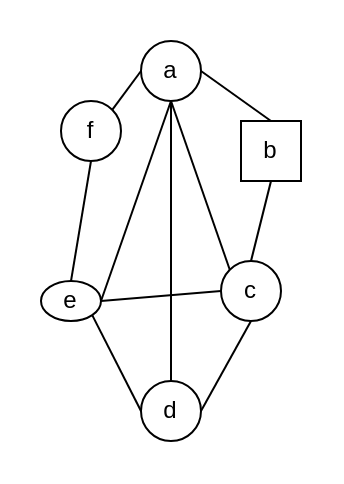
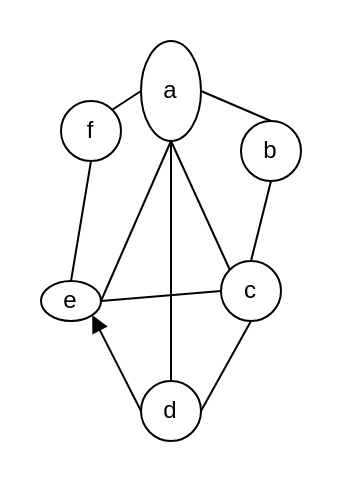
  <mxCell id="0" />
  <mxCell id="1" parent="0" />
  <mxCell id="2" value="f" style="ellipse;whiteSpace=wrap;html=1;aspect=fixed;" vertex="1" parent="1"><mxGeometry x="30" y="50" width="30" height="30" as="geometry" /></mxCell>
- <mxCell id="3" value="a" style="ellipse;whiteSpace=wrap;html=1;aspect=fixed;" vertex="1" parent="1"><mxGeometry x="70" width="30" height="30" as="geometry" y="20" /></mxCell>
- <mxCell id="4" value="b" style="whiteSpace=wrap;html=1;aspect=fixed;rounded=0;" vertex="1" parent="1"><mxGeometry x="120" y="60" width="30" height="30" as="geometry" /></mxCell>
+ <mxCell id="3" value="a" style="ellipse;whiteSpace=wrap;html=1;aspect=fixed;" vertex="1" parent="1"><mxGeometry x="70" y="20" width="30" height="50" as="geometry" /></mxCell>
+ <mxCell id="4" value="b" style="ellipse;whiteSpace=wrap;html=1;aspect=fixed;" vertex="1" parent="1"><mxGeometry x="120" y="60" width="30" height="30" as="geometry" /></mxCell>
  <mxCell id="5" value="e" style="ellipse;whiteSpace=wrap;html=1;aspect=fixed;" vertex="1" parent="1"><mxGeometry x="20" y="140" width="30" height="20" as="geometry" /></mxCell>
  <mxCell id="6" value="d" style="ellipse;whiteSpace=wrap;html=1;aspect=fixed;" vertex="1" parent="1"><mxGeometry x="70" y="190" width="30" height="30" as="geometry" /></mxCell>
  <mxCell id="7" value="c" style="ellipse;whiteSpace=wrap;html=1;aspect=fixed;" vertex="1" parent="1"><mxGeometry x="110" y="130" width="30" height="30" as="geometry" /></mxCell>
  <mxCell id="8" value="" style="endArrow=none;html=1;rounded=0;entryX=1;entryY=0.5;entryDx=0;entryDy=0;exitX=0.5;exitY=0;exitDx=0;exitDy=0;" edge="1" parent="1" source="4" target="3"><mxGeometry width="50" height="50" relative="1" as="geometry"><mxPoint x="210" y="140" as="sourcePoint" /><mxPoint x="260" y="90" as="targetPoint" /></mxGeometry></mxCell>
  <mxCell id="9" value="" style="endArrow=none;html=1;rounded=0;exitX=0.5;exitY=1;exitDx=0;exitDy=0;entryX=0.5;entryY=0;entryDx=0;entryDy=0;" edge="1" parent="1" source="4" target="7"><mxGeometry width="50" height="50" relative="1" as="geometry"><mxPoint x="240" y="90" as="sourcePoint" /><mxPoint x="290" y="40" as="targetPoint" /></mxGeometry></mxCell>
  <mxCell id="10" value="" style="endArrow=none;html=1;rounded=0;exitX=0.5;exitY=1;exitDx=0;exitDy=0;entryX=0;entryY=0;entryDx=0;entryDy=0;" edge="1" parent="1" source="3" target="7"><mxGeometry width="50" height="50" relative="1" as="geometry"><mxPoint x="145" y="100" as="sourcePoint" /><mxPoint x="145" y="150" as="targetPoint" /></mxGeometry></mxCell>
  <mxCell id="11" value="" style="endArrow=none;html=1;rounded=0;entryX=0;entryY=0.5;entryDx=0;entryDy=0;exitX=1;exitY=0;exitDx=0;exitDy=0;" edge="1" parent="1" source="2" target="3"><mxGeometry width="50" height="50" relative="1" as="geometry"><mxPoint x="-20" y="160" as="sourcePoint" /><mxPoint x="30" y="110" as="targetPoint" /></mxGeometry></mxCell>
  <mxCell id="12" value="" style="endArrow=none;html=1;rounded=0;entryX=0.5;entryY=1;entryDx=0;entryDy=0;exitX=0.5;exitY=0;exitDx=0;exitDy=0;" edge="1" parent="1" source="5" target="2"><mxGeometry width="50" height="50" relative="1" as="geometry"><mxPoint x="56" y="74" as="sourcePoint" /><mxPoint x="80" y="45" as="targetPoint" /></mxGeometry></mxCell>
- <mxCell id="13" value="" style="endArrow=none;html=1;rounded=0;entryX=1;entryY=1;entryDx=0;entryDy=0;exitX=0;exitY=0.5;exitDx=0;exitDy=0;" edge="1" parent="1" source="6" target="5"><mxGeometry width="50" height="50" relative="1" as="geometry"><mxPoint x="45" y="150" as="sourcePoint" /><mxPoint x="45" y="100" as="targetPoint" /></mxGeometry></mxCell>
+ <mxCell id="13" value="" style="endArrow=block;html=1;rounded=0;entryX=1;entryY=1;entryDx=0;entryDy=0;exitX=0;exitY=0.5;exitDx=0;exitDy=0;" edge="1" parent="1" source="6" target="5"><mxGeometry width="50" height="50" relative="1" as="geometry"><mxPoint x="45" y="150" as="sourcePoint" /><mxPoint x="45" y="100" as="targetPoint" /></mxGeometry></mxCell>
  <mxCell id="14" value="" style="endArrow=none;html=1;rounded=0;entryX=1;entryY=0.5;entryDx=0;entryDy=0;exitX=0.5;exitY=1;exitDx=0;exitDy=0;" edge="1" parent="1" source="7" target="6"><mxGeometry width="50" height="50" relative="1" as="geometry"><mxPoint x="55" y="160" as="sourcePoint" /><mxPoint x="55" y="110" as="targetPoint" /></mxGeometry></mxCell>
  <mxCell id="15" value="" style="endArrow=none;html=1;rounded=0;entryX=0.5;entryY=1;entryDx=0;entryDy=0;exitX=1;exitY=0.5;exitDx=0;exitDy=0;" edge="1" parent="1" source="5" target="3"><mxGeometry width="50" height="50" relative="1" as="geometry"><mxPoint x="65" y="170" as="sourcePoint" /><mxPoint x="65" y="120" as="targetPoint" /></mxGeometry></mxCell>
  <mxCell id="16" value="" style="endArrow=none;html=1;rounded=0;entryX=0.5;entryY=1;entryDx=0;entryDy=0;exitX=0.5;exitY=0;exitDx=0;exitDy=0;" edge="1" parent="1" source="6" target="3"><mxGeometry width="50" height="50" relative="1" as="geometry"><mxPoint x="75" y="180" as="sourcePoint" /><mxPoint x="75" y="130" as="targetPoint" /></mxGeometry></mxCell>
  <mxCell id="17" value="" style="endArrow=none;html=1;rounded=0;entryX=1;entryY=0.5;entryDx=0;entryDy=0;exitX=0;exitY=0.5;exitDx=0;exitDy=0;" edge="1" parent="1" source="7" target="5"><mxGeometry width="50" height="50" relative="1" as="geometry"><mxPoint x="85" y="190" as="sourcePoint" /><mxPoint x="85" y="140" as="targetPoint" /></mxGeometry></mxCell>
